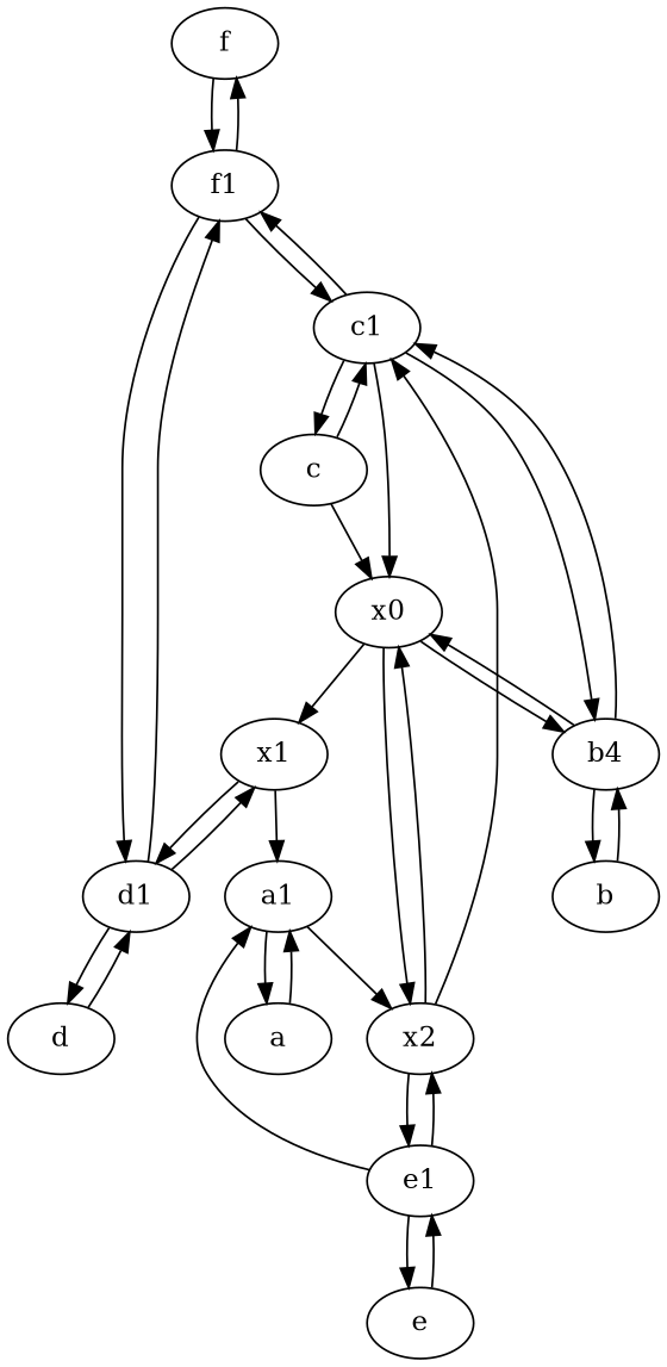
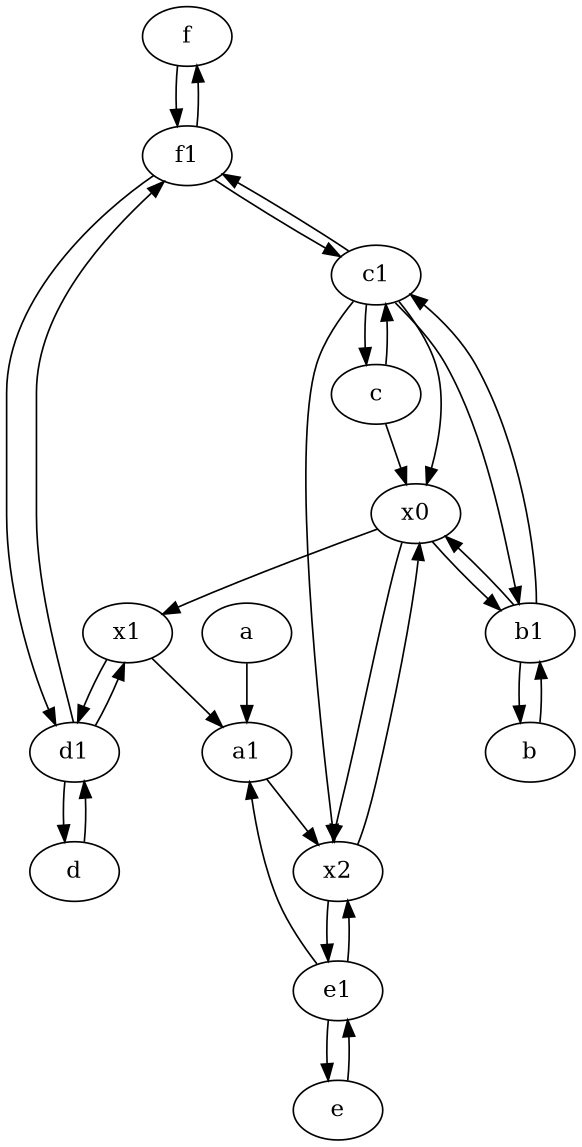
  digraph {
    f
    f1
    d1
    c1
    x1
    d
    a1
    x0
-   b1 [label=b4]
+   b1
    x2
    a
    c
    b
    e
    e1
    f -> f1
    f1 -> f
    f1 -> d1
    f1 -> c1
    d1 -> f1
    d1 -> x1
    d1 -> d
    c1 -> f1
    c1 -> x0
    c1 -> b1
    c1 -> c
    x1 -> d1
    x1 -> a1
    d -> d1
    a1 -> x2
-   a1 -> a
    x0 -> x1
    x0 -> b1
    x0 -> x2
    b1 -> c1
    b1 -> x0
    b1 -> b
-   x2 -> c1
+   c1 -> x2
    x2 -> x0
    x2 -> e1
    a -> a1
    c -> c1
    c -> x0
    b -> b1
    e -> e1
    e1 -> a1
    e1 -> x2
    e1 -> e
  }
